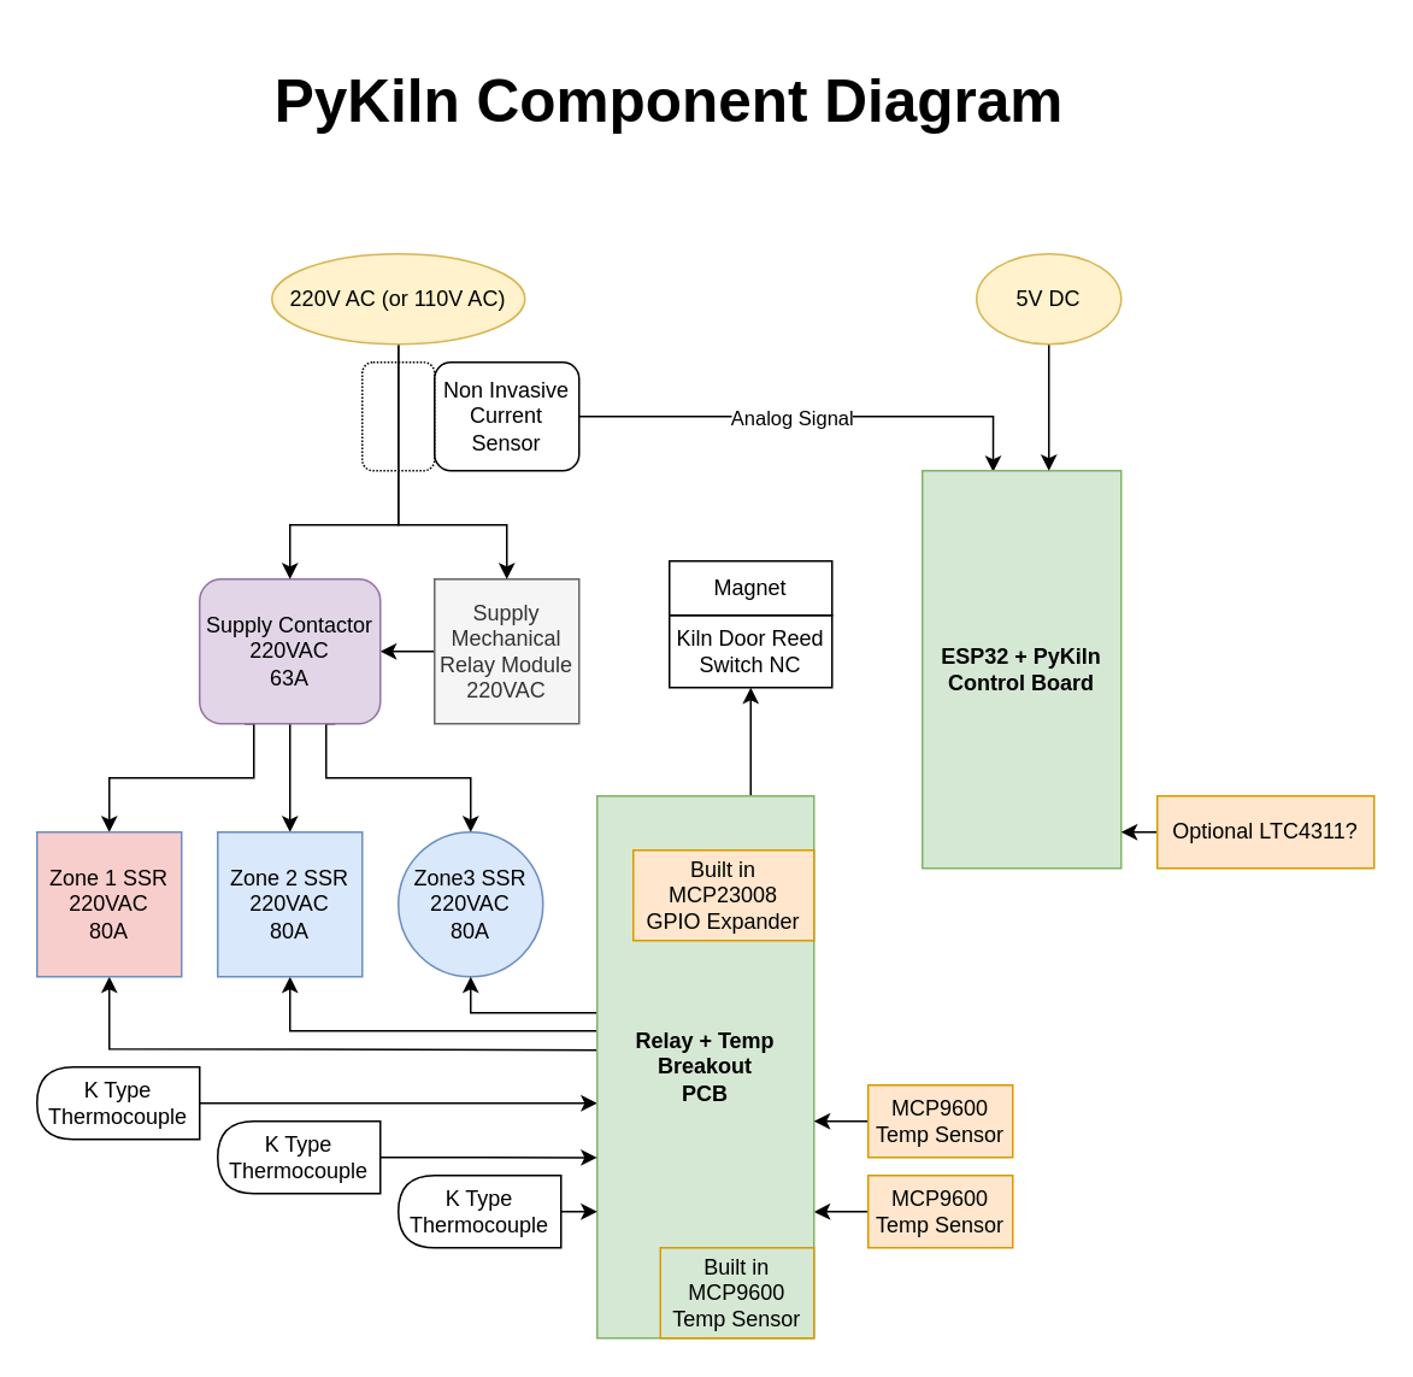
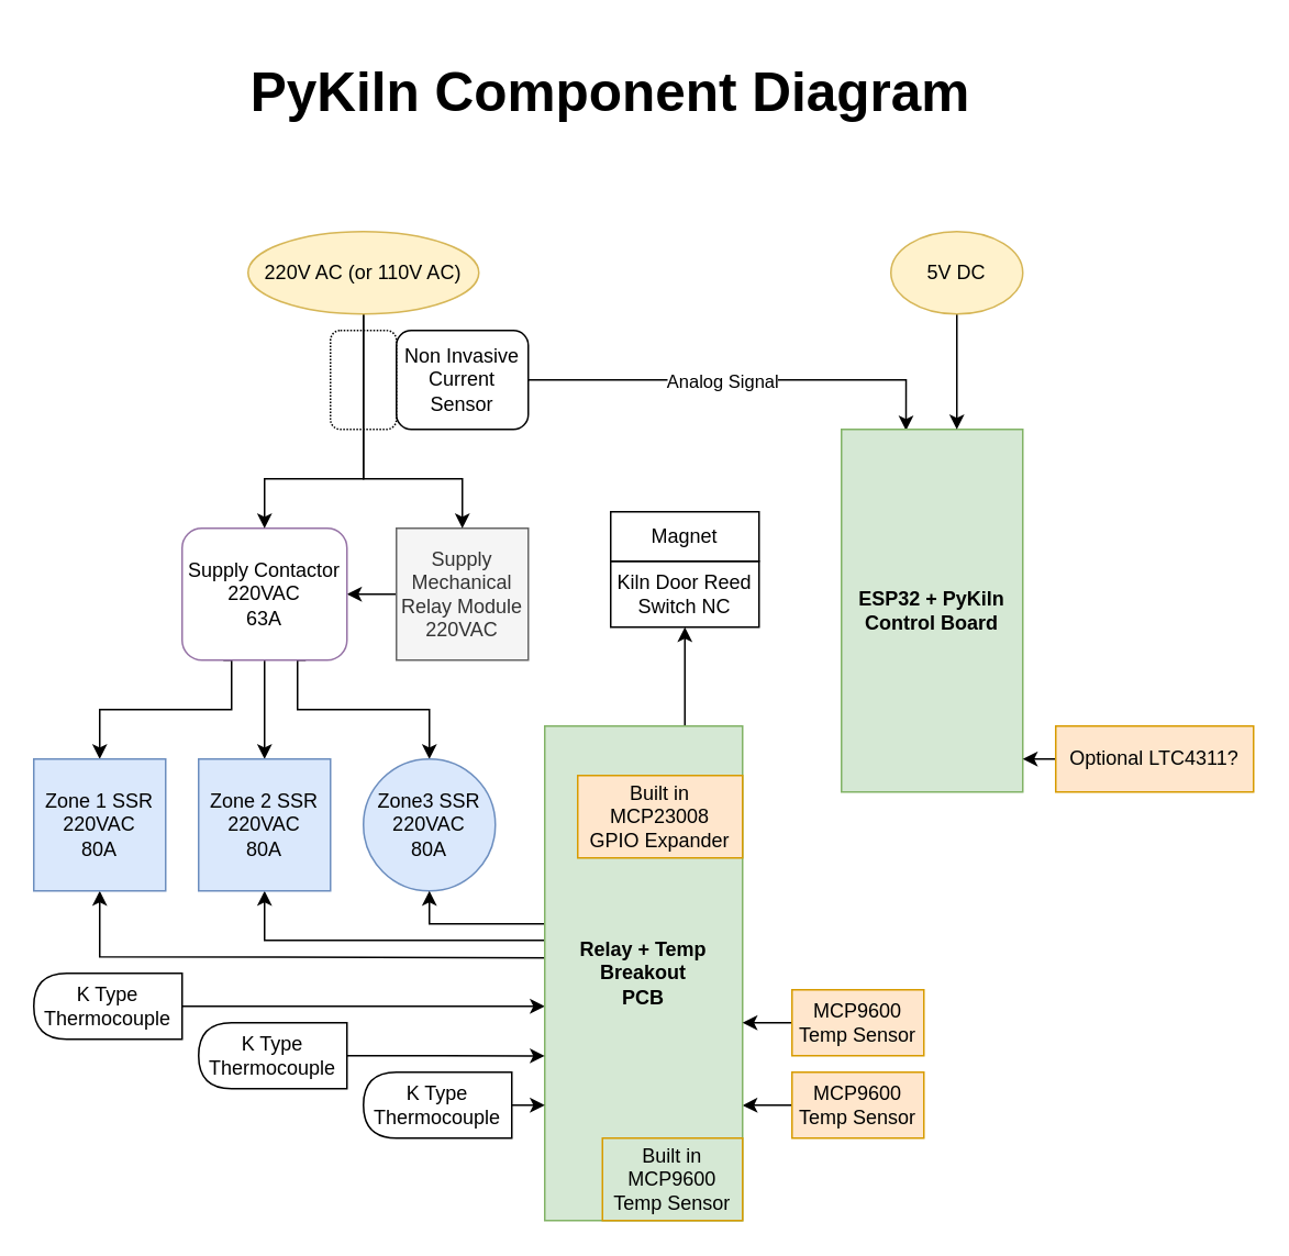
  <mxCell id="0" />
  <mxCell id="1" parent="0" />
  <mxCell id="2" style="edgeStyle=orthogonalEdgeStyle;rounded=0;orthogonalLoop=1;jettySize=auto;html=1;exitX=0.011;exitY=0.597;exitDx=0;exitDy=0;entryX=0.5;entryY=1;entryDx=0;entryDy=0;exitPerimeter=0;" parent="1" source="30" target="14" edge="1"><mxGeometry relative="1" as="geometry"><Array as="points"><mxPoint x="381" y="570" /><mxPoint x="160" y="570" /></Array></mxGeometry></mxCell>
  <mxCell id="3" style="edgeStyle=orthogonalEdgeStyle;rounded=0;orthogonalLoop=1;jettySize=auto;html=1;exitX=0;exitY=0.469;exitDx=0;exitDy=0;entryX=0.5;entryY=1;entryDx=0;entryDy=0;exitPerimeter=0;" parent="1" source="30" target="15" edge="1"><mxGeometry relative="1" as="geometry"><Array as="points"><mxPoint x="379" y="581" /><mxPoint x="60" y="580" /></Array></mxGeometry></mxCell>
  <mxCell id="4" style="edgeStyle=orthogonalEdgeStyle;rounded=0;orthogonalLoop=1;jettySize=auto;html=1;exitX=1;exitY=0.5;exitDx=0;exitDy=0;entryX=0.356;entryY=0.003;entryDx=0;entryDy=0;entryPerimeter=0;" parent="1" source="23" target="6" edge="1"><mxGeometry relative="1" as="geometry"><mxPoint x="400" y="260" as="targetPoint" /><Array as="points"><mxPoint x="549" y="230" /></Array></mxGeometry></mxCell>
  <mxCell id="5" value="Analog Signal" style="edgeLabel;html=1;align=center;verticalAlign=middle;resizable=0;points=[];" parent="4" vertex="1" connectable="0"><mxGeometry x="0.033" y="-2" relative="1" as="geometry"><mxPoint x="-17" y="-2" as="offset" /></mxGeometry></mxCell>
  <mxCell id="6" value="ESP32 + PyKiln &lt;br&gt;Control Board" style="rounded=0;whiteSpace=wrap;html=1;fillColor=#d5e8d4;strokeColor=#82b366;fontStyle=1" parent="1" vertex="1"><mxGeometry x="510" y="260" width="110" height="220" as="geometry" /></mxCell>
  <mxCell id="7" style="edgeStyle=orthogonalEdgeStyle;rounded=0;orthogonalLoop=1;jettySize=auto;html=1;exitX=0;exitY=0.5;exitDx=0;exitDy=0;entryX=1;entryY=0.5;entryDx=0;entryDy=0;" parent="1" source="8" target="12" edge="1"><mxGeometry relative="1" as="geometry" /></mxCell>
  <mxCell id="8" value="Supply Mechanical Relay Module&lt;br&gt;220VAC" style="whiteSpace=wrap;html=1;aspect=fixed;rounded=0;fillColor=#f5f5f5;strokeColor=#666666;fontColor=#333333;" parent="1" vertex="1"><mxGeometry x="240" y="320" width="80" height="80" as="geometry" /></mxCell>
  <mxCell id="9" style="edgeStyle=orthogonalEdgeStyle;rounded=0;orthogonalLoop=1;jettySize=auto;html=1;exitX=0.25;exitY=1;exitDx=0;exitDy=0;entryX=0.5;entryY=0;entryDx=0;entryDy=0;" parent="1" source="12" target="15" edge="1"><mxGeometry relative="1" as="geometry"><Array as="points"><mxPoint x="140" y="400" /><mxPoint x="140" y="430" /><mxPoint x="60" y="430" /></Array></mxGeometry></mxCell>
  <mxCell id="10" style="edgeStyle=orthogonalEdgeStyle;rounded=0;orthogonalLoop=1;jettySize=auto;html=1;exitX=0.5;exitY=1;exitDx=0;exitDy=0;entryX=0.5;entryY=0;entryDx=0;entryDy=0;" parent="1" source="12" target="14" edge="1"><mxGeometry relative="1" as="geometry" /></mxCell>
  <mxCell id="11" style="edgeStyle=orthogonalEdgeStyle;rounded=0;orthogonalLoop=1;jettySize=auto;html=1;exitX=0.75;exitY=1;exitDx=0;exitDy=0;entryX=0.5;entryY=0;entryDx=0;entryDy=0;" parent="1" source="12" target="13" edge="1"><mxGeometry relative="1" as="geometry"><Array as="points"><mxPoint x="180" y="400" /><mxPoint x="180" y="430" /><mxPoint x="260" y="430" /></Array></mxGeometry></mxCell>
- <mxCell id="12" value="Supply Contactor&lt;br&gt;220VAC&lt;br&gt;63A" style="rounded=1;whiteSpace=wrap;html=1;fontFamily=Helvetica;fontSize=12;fontColor=#000000;align=center;strokeColor=#9673a6;fillColor=#e1d5e7;" parent="1" vertex="1"><mxGeometry x="110" y="320" width="100" height="80" as="geometry" /></mxCell>
+ <mxCell id="12" value="Supply Contactor&lt;br&gt;220VAC&lt;br&gt;63A" style="rounded=1;whiteSpace=wrap;html=1;fontFamily=Helvetica;fontSize=12;fontColor=#000000;align=center;strokeColor=#9673a6;fillColor=#ffffff;" parent="1" vertex="1"><mxGeometry x="110" y="320" width="100" height="80" as="geometry" /></mxCell>
  <mxCell id="13" value="Zone3 SSR&lt;br&gt;220VAC&lt;br&gt;80A " style="ellipse;whiteSpace=wrap;html=1;aspect=fixed;fillColor=#dae8fc;strokeColor=#6c8ebf;" parent="1" vertex="1"><mxGeometry x="220" y="460" width="80" height="80" as="geometry" /></mxCell>
  <mxCell id="14" value="Zone 2 SSR&lt;br&gt;220VAC&lt;br&gt;80A " style="whiteSpace=wrap;html=1;aspect=fixed;fillColor=#dae8fc;strokeColor=#6c8ebf;" parent="1" vertex="1"><mxGeometry x="120" y="460" width="80" height="80" as="geometry" /></mxCell>
- <mxCell id="15" value="Zone 1 SSR&lt;br&gt;220VAC&lt;br&gt;80A" style="whiteSpace=wrap;html=1;aspect=fixed;fillColor=#f8cecc;strokeColor=#6c8ebf;" parent="1" vertex="1"><mxGeometry x="20" y="460" width="80" height="80" as="geometry" /></mxCell>
+ <mxCell id="15" value="Zone 1 SSR&lt;br&gt;220VAC&lt;br&gt;80A" style="whiteSpace=wrap;html=1;aspect=fixed;fillColor=#dae8fc;strokeColor=#6c8ebf;" parent="1" vertex="1"><mxGeometry x="20" y="460" width="80" height="80" as="geometry" /></mxCell>
  <mxCell id="16" style="edgeStyle=orthogonalEdgeStyle;rounded=0;orthogonalLoop=1;jettySize=auto;html=1;exitX=0.5;exitY=1;exitDx=0;exitDy=0;entryX=0.5;entryY=0;entryDx=0;entryDy=0;" parent="1" source="18" target="8" edge="1"><mxGeometry relative="1" as="geometry"><Array as="points"><mxPoint x="220" y="290" /><mxPoint x="280" y="290" /></Array></mxGeometry></mxCell>
  <mxCell id="17" style="edgeStyle=orthogonalEdgeStyle;rounded=0;orthogonalLoop=1;jettySize=auto;html=1;exitX=0.5;exitY=1;exitDx=0;exitDy=0;" parent="1" source="18" target="12" edge="1"><mxGeometry relative="1" as="geometry"><Array as="points"><mxPoint x="220" y="290" /><mxPoint x="160" y="290" /></Array></mxGeometry></mxCell>
  <mxCell id="18" value="220V AC (or 110V AC)" style="ellipse;whiteSpace=wrap;html=1;fontFamily=Helvetica;fontSize=12;align=center;strokeColor=#d6b656;fillColor=#fff2cc;" parent="1" vertex="1"><mxGeometry x="150" y="140" width="140" height="50" as="geometry" /></mxCell>
  <mxCell id="19" style="edgeStyle=orthogonalEdgeStyle;rounded=0;orthogonalLoop=1;jettySize=auto;html=1;entryX=1;entryY=0.767;entryDx=0;entryDy=0;entryPerimeter=0;" edge="1" parent="1" source="20" target="30"><mxGeometry relative="1" as="geometry" /></mxCell>
  <mxCell id="20" value="MCP9600 Temp Sensor" style="rounded=0;whiteSpace=wrap;html=1;fillColor=#ffe6cc;strokeColor=#d79b00;" parent="1" vertex="1"><mxGeometry x="480" y="650" width="80" height="40" as="geometry" /></mxCell>
  <mxCell id="21" style="edgeStyle=orthogonalEdgeStyle;rounded=0;orthogonalLoop=1;jettySize=auto;html=1;exitX=0;exitY=0.5;exitDx=0;exitDy=0;" parent="1" source="22" edge="1"><mxGeometry relative="1" as="geometry"><mxPoint x="330" y="610" as="targetPoint" /><Array as="points"><mxPoint x="320" y="610" /><mxPoint x="320" y="610" /></Array></mxGeometry></mxCell>
  <mxCell id="22" value="K Type Thermocouple" style="shape=delay;whiteSpace=wrap;html=1;direction=west;" parent="1" vertex="1"><mxGeometry x="20" y="590" width="90" height="40" as="geometry" /></mxCell>
  <mxCell id="23" value="Non Invasive Current Sensor" style="rounded=1;whiteSpace=wrap;html=1;" parent="1" vertex="1"><mxGeometry x="240" y="200" width="80" height="60" as="geometry" /></mxCell>
  <mxCell id="24" value="" style="rounded=1;whiteSpace=wrap;html=1;dashed=1;dashPattern=1 1;fillColor=none;" parent="1" vertex="1"><mxGeometry x="200" y="200" width="40" height="60" as="geometry" /></mxCell>
  <mxCell id="25" style="edgeStyle=orthogonalEdgeStyle;rounded=0;orthogonalLoop=1;jettySize=auto;html=1;exitX=0.5;exitY=1;exitDx=0;exitDy=0;" parent="1" source="26" edge="1"><mxGeometry relative="1" as="geometry"><mxPoint x="580" y="260" as="targetPoint" /><Array as="points"><mxPoint x="580" y="260" /></Array></mxGeometry></mxCell>
  <mxCell id="26" value="5V DC" style="ellipse;whiteSpace=wrap;html=1;fontFamily=Helvetica;fontSize=12;align=center;strokeColor=#d6b656;fillColor=#fff2cc;" parent="1" vertex="1"><mxGeometry x="540" y="140" width="80" height="50" as="geometry" /></mxCell>
  <mxCell id="27" value="PyKiln Component Diagram" style="text;html=1;strokeColor=none;fillColor=none;align=center;verticalAlign=middle;whiteSpace=wrap;rounded=0;fontSize=33;fontStyle=1" parent="1" vertex="1"><mxGeometry x="20" y="20" width="700" height="70" as="geometry" /></mxCell>
  <mxCell id="28" style="edgeStyle=orthogonalEdgeStyle;rounded=0;orthogonalLoop=1;jettySize=auto;html=1;entryX=0.5;entryY=1;entryDx=0;entryDy=0;startArrow=none;startFill=0;" parent="1" source="30" target="35" edge="1"><mxGeometry relative="1" as="geometry"><Array as="points"><mxPoint x="415" y="420" /><mxPoint x="415" y="420" /></Array></mxGeometry></mxCell>
  <mxCell id="29" style="edgeStyle=orthogonalEdgeStyle;rounded=0;orthogonalLoop=1;jettySize=auto;html=1;exitX=0;exitY=0.25;exitDx=0;exitDy=0;entryX=0.5;entryY=1;entryDx=0;entryDy=0;startArrow=none;startFill=0;" parent="1" source="30" target="13" edge="1"><mxGeometry relative="1" as="geometry"><Array as="points"><mxPoint x="380" y="560" /><mxPoint x="260" y="560" /></Array></mxGeometry></mxCell>
  <mxCell id="30" value="Relay + Temp&lt;br&gt;Breakout&lt;br&gt;PCB" style="rounded=0;whiteSpace=wrap;html=1;fillColor=#d5e8d4;strokeColor=#82b366;fontStyle=1" parent="1" vertex="1"><mxGeometry x="330" y="440" width="120" height="300" as="geometry" /></mxCell>
  <mxCell id="31" style="edgeStyle=orthogonalEdgeStyle;rounded=0;orthogonalLoop=1;jettySize=auto;html=1;entryX=0;entryY=0.667;entryDx=0;entryDy=0;entryPerimeter=0;" edge="1" parent="1" source="32" target="30"><mxGeometry relative="1" as="geometry" /></mxCell>
  <mxCell id="32" value="K Type Thermocouple" style="shape=delay;whiteSpace=wrap;html=1;direction=west;" parent="1" vertex="1"><mxGeometry x="120" y="620" width="90" height="40" as="geometry" /></mxCell>
  <mxCell id="33" style="edgeStyle=orthogonalEdgeStyle;rounded=0;orthogonalLoop=1;jettySize=auto;html=1;entryX=0;entryY=0.767;entryDx=0;entryDy=0;entryPerimeter=0;" edge="1" parent="1" source="34" target="30"><mxGeometry relative="1" as="geometry" /></mxCell>
  <mxCell id="34" value="K Type Thermocouple" style="shape=delay;whiteSpace=wrap;html=1;direction=west;" parent="1" vertex="1"><mxGeometry x="220" y="650" width="90" height="40" as="geometry" /></mxCell>
  <mxCell id="35" value="Kiln Door Reed Switch NC" style="rounded=0;whiteSpace=wrap;html=1;" parent="1" vertex="1"><mxGeometry x="370" y="340" width="90" height="40" as="geometry" /></mxCell>
  <mxCell id="36" value="Magnet" style="rounded=0;whiteSpace=wrap;html=1;" parent="1" vertex="1"><mxGeometry x="370" y="310" width="90" height="30" as="geometry" /></mxCell>
  <mxCell id="37" value="Built in MCP9600 Temp Sensor" style="rounded=0;whiteSpace=wrap;html=1;fillColor=#d5e8d4;strokeColor=#d79b00;" parent="1" vertex="1"><mxGeometry x="365" y="690" width="85" height="50" as="geometry" /></mxCell>
  <mxCell id="38" value="Built in MCP23008&lt;br&gt;GPIO Expander" style="rounded=0;whiteSpace=wrap;html=1;fillColor=#ffe6cc;strokeColor=#d79b00;" vertex="1" parent="1"><mxGeometry x="350" y="470" width="100" height="50" as="geometry" /></mxCell>
  <mxCell id="39" style="edgeStyle=orthogonalEdgeStyle;rounded=0;orthogonalLoop=1;jettySize=auto;html=1;exitX=0;exitY=0.5;exitDx=0;exitDy=0;entryX=1;entryY=0.91;entryDx=0;entryDy=0;entryPerimeter=0;" edge="1" parent="1" source="40" target="6"><mxGeometry relative="1" as="geometry" /></mxCell>
  <mxCell id="40" value="Optional&amp;nbsp;LTC4311?" style="rounded=0;whiteSpace=wrap;html=1;fillColor=#ffe6cc;strokeColor=#d79b00;" vertex="1" parent="1"><mxGeometry x="640" y="440" width="120" height="40" as="geometry" /></mxCell>
  <mxCell id="41" style="edgeStyle=orthogonalEdgeStyle;rounded=0;orthogonalLoop=1;jettySize=auto;html=1;exitX=0;exitY=0.5;exitDx=0;exitDy=0;entryX=1;entryY=0.6;entryDx=0;entryDy=0;entryPerimeter=0;" edge="1" parent="1" source="42" target="30"><mxGeometry relative="1" as="geometry" /></mxCell>
  <mxCell id="42" value="MCP9600 Temp Sensor" style="rounded=0;whiteSpace=wrap;html=1;fillColor=#ffe6cc;strokeColor=#d79b00;" vertex="1" parent="1"><mxGeometry x="480" y="600" width="80" height="40" as="geometry" /></mxCell>
